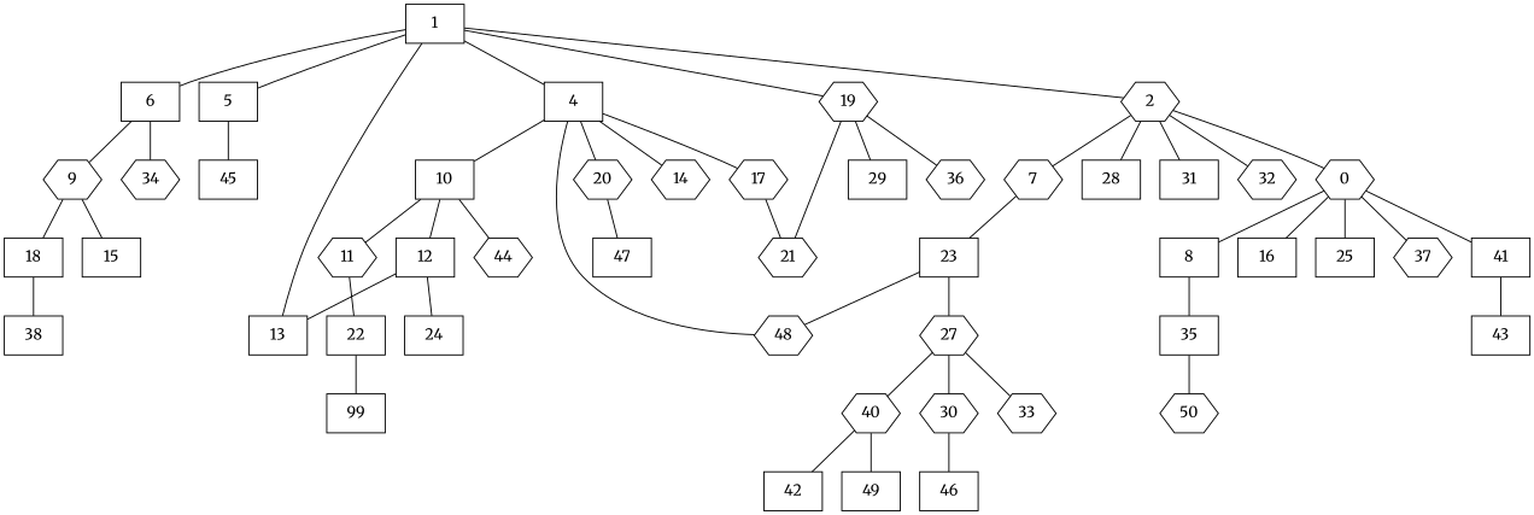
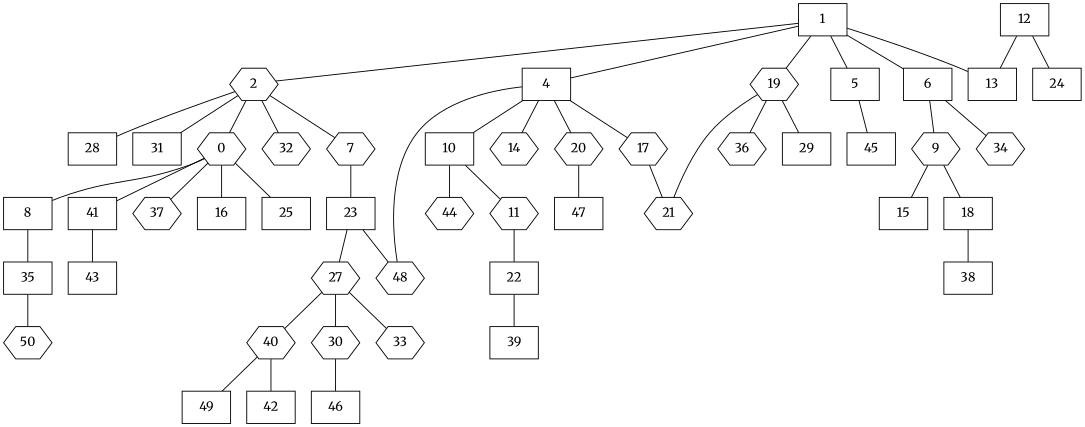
  graph {
    fontname=Merriweather
    node [fontname=Merriweather shape=box]
    edge [fontname=Merriweather]
    2 [shape=hexagon]
    1
    4
    5
    6
    13
    19 [shape=hexagon]
    n8 [label=0 shape=hexagon]
    7 [shape=hexagon]
    28
    31
    32 [shape=hexagon]
    10
    14 [shape=hexagon]
    17 [shape=hexagon]
    20 [shape=hexagon]
    48 [shape=hexagon]
    45
    9 [shape=hexagon]
    34 [shape=hexagon]
    21 [shape=hexagon]
    29
    36 [shape=hexagon]
    8
    16
    25
    37 [shape=hexagon]
    41
    23
    11 [shape=hexagon]
    12
    44 [shape=hexagon]
    47
    15
    18
    35
    43
    27 [shape=hexagon]
    50 [shape=hexagon]
    22
    24
    38
    30 [shape=hexagon]
    33 [shape=hexagon]
    40 [shape=hexagon]
-   39 [label=99]
+   39
    46
    42
    49
    2 -- n8
    2 -- 7
    2 -- 28
    2 -- 31
    2 -- 32
    1 -- 2
    1 -- 4
    1 -- 5
    1 -- 6
    1 -- 13
    1 -- 19
    4 -- 10
    4 -- 14
    4 -- 17
    4 -- 20
    4 -- 48
    5 -- 45
    6 -- 9
    6 -- 34
    19 -- 21
    19 -- 29
    19 -- 36
    n8 -- 8
    n8 -- 16
    n8 -- 25
    n8 -- 37
    n8 -- 41
    7 -- 23
    10 -- 11
-   10 -- 12
    10 -- 44
    17 -- 21
    20 -- 47
    9 -- 15
    9 -- 18
    8 -- 35
    41 -- 43
    23 -- 48
    23 -- 27
    11 -- 22
    12 -- 13
    12 -- 24
    18 -- 38
    35 -- 50
    27 -- 30
    27 -- 33
    27 -- 40
    22 -- 39
    30 -- 46
    40 -- 42
    40 -- 49
  }
